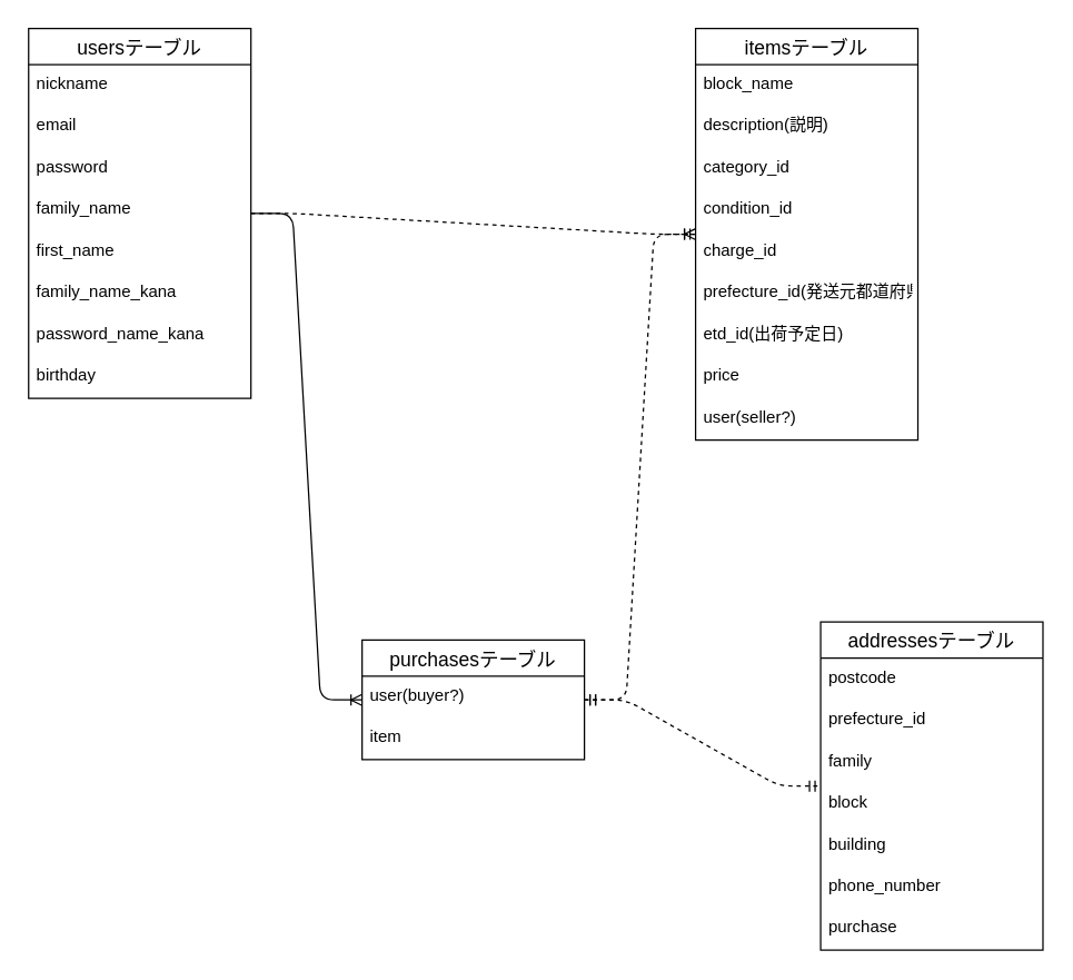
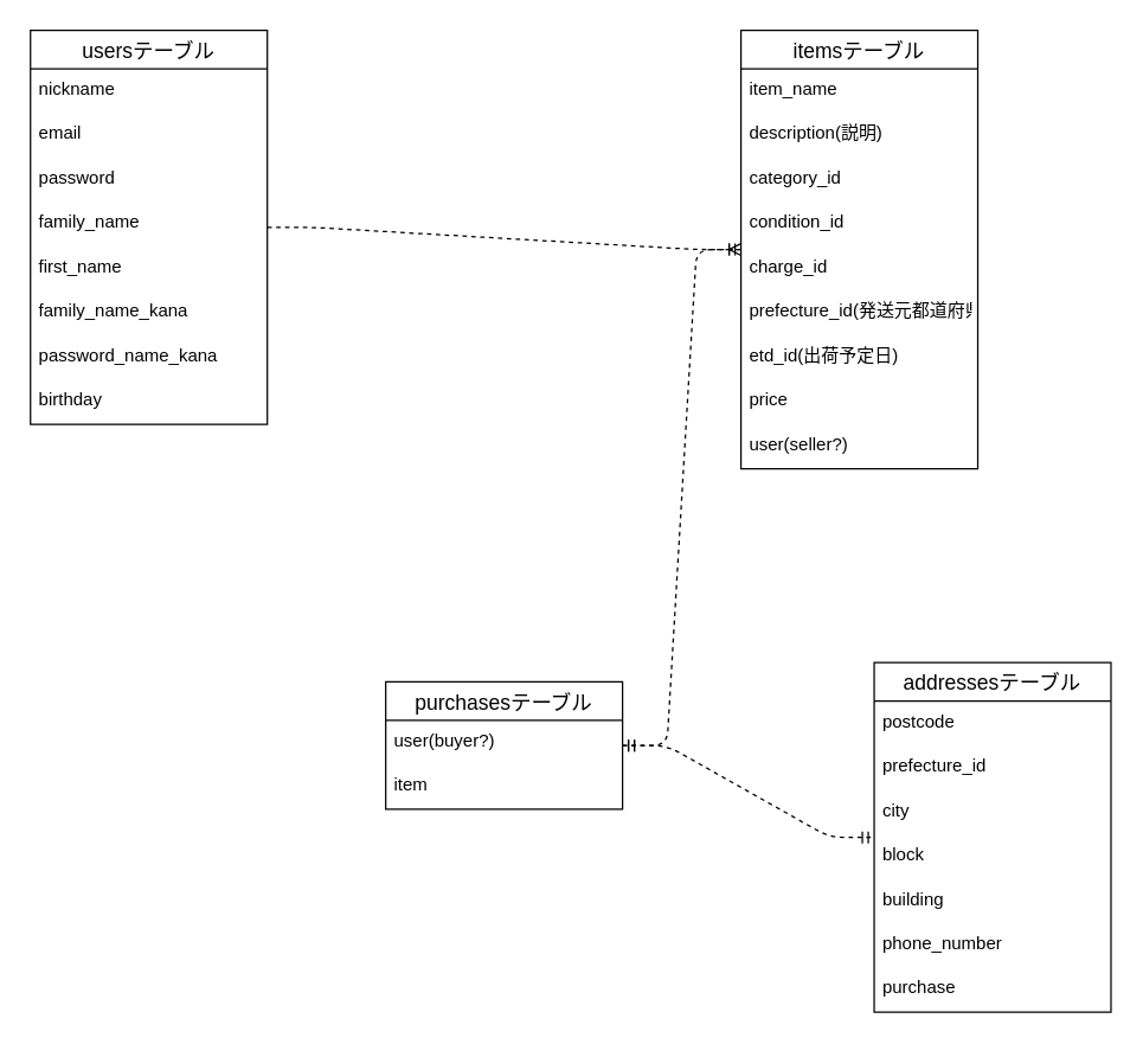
  <mxCell id="0" />
  <mxCell id="1" parent="0" />
  <mxCell id="2" value="usersテーブル" style="swimlane;fontStyle=0;childLayout=stackLayout;horizontal=1;startSize=26;horizontalStack=0;resizeParent=1;resizeParentMax=0;resizeLast=0;collapsible=1;marginBottom=0;align=center;fontSize=14;" vertex="1" parent="1"><mxGeometry x="20" y="20" width="160" height="266" as="geometry" /></mxCell>
  <mxCell id="3" value="nickname" style="text;strokeColor=none;fillColor=none;spacingLeft=4;spacingRight=4;overflow=hidden;rotatable=0;points=[[0,0.5],[1,0.5]];portConstraint=eastwest;fontSize=12;" vertex="1" parent="2"><mxGeometry y="26" width="160" height="30" as="geometry" /></mxCell>
  <mxCell id="4" value="email" style="text;strokeColor=none;fillColor=none;spacingLeft=4;spacingRight=4;overflow=hidden;rotatable=0;points=[[0,0.5],[1,0.5]];portConstraint=eastwest;fontSize=12;" vertex="1" parent="2"><mxGeometry y="56" width="160" height="30" as="geometry" /></mxCell>
  <mxCell id="5" value="password" style="text;strokeColor=none;fillColor=none;spacingLeft=4;spacingRight=4;overflow=hidden;rotatable=0;points=[[0,0.5],[1,0.5]];portConstraint=eastwest;fontSize=12;" vertex="1" parent="2"><mxGeometry y="86" width="160" height="30" as="geometry" /></mxCell>
  <mxCell id="6" value="family_name" style="text;strokeColor=none;fillColor=none;spacingLeft=4;spacingRight=4;overflow=hidden;rotatable=0;points=[[0,0.5],[1,0.5]];portConstraint=eastwest;fontSize=12;" vertex="1" parent="2"><mxGeometry y="116" width="160" height="30" as="geometry" /></mxCell>
  <mxCell id="7" value="first_name" style="text;strokeColor=none;fillColor=none;spacingLeft=4;spacingRight=4;overflow=hidden;rotatable=0;points=[[0,0.5],[1,0.5]];portConstraint=eastwest;fontSize=12;" vertex="1" parent="2"><mxGeometry y="146" width="160" height="30" as="geometry" /></mxCell>
  <mxCell id="8" value="family_name_kana" style="text;strokeColor=none;fillColor=none;spacingLeft=4;spacingRight=4;overflow=hidden;rotatable=0;points=[[0,0.5],[1,0.5]];portConstraint=eastwest;fontSize=12;" vertex="1" parent="2"><mxGeometry y="176" width="160" height="30" as="geometry" /></mxCell>
  <mxCell id="9" value="password_name_kana" style="text;strokeColor=none;fillColor=none;spacingLeft=4;spacingRight=4;overflow=hidden;rotatable=0;points=[[0,0.5],[1,0.5]];portConstraint=eastwest;fontSize=12;" vertex="1" parent="2"><mxGeometry y="206" width="160" height="30" as="geometry" /></mxCell>
  <mxCell id="10" value="birthday" style="text;strokeColor=none;fillColor=none;spacingLeft=4;spacingRight=4;overflow=hidden;rotatable=0;points=[[0,0.5],[1,0.5]];portConstraint=eastwest;fontSize=12;" vertex="1" parent="2"><mxGeometry y="236" width="160" height="30" as="geometry" /></mxCell>
  <mxCell id="11" value="itemsテーブル" style="swimlane;fontStyle=0;childLayout=stackLayout;horizontal=1;startSize=26;horizontalStack=0;resizeParent=1;resizeParentMax=0;resizeLast=0;collapsible=1;marginBottom=0;align=center;fontSize=14;" vertex="1" parent="1"><mxGeometry x="500" y="20" width="160" height="296" as="geometry" /></mxCell>
- <mxCell id="12" value="block_name" style="text;strokeColor=none;fillColor=none;spacingLeft=4;spacingRight=4;overflow=hidden;rotatable=0;points=[[0,0.5],[1,0.5]];portConstraint=eastwest;fontSize=12;" vertex="1" parent="11"><mxGeometry y="26" width="160" height="30" as="geometry" /></mxCell>
+ <mxCell id="12" value="item_name" style="text;strokeColor=none;fillColor=none;spacingLeft=4;spacingRight=4;overflow=hidden;rotatable=0;points=[[0,0.5],[1,0.5]];portConstraint=eastwest;fontSize=12;" vertex="1" parent="11"><mxGeometry y="26" width="160" height="30" as="geometry" /></mxCell>
  <mxCell id="13" value="description(説明)" style="text;strokeColor=none;fillColor=none;spacingLeft=4;spacingRight=4;overflow=hidden;rotatable=0;points=[[0,0.5],[1,0.5]];portConstraint=eastwest;fontSize=12;" vertex="1" parent="11"><mxGeometry y="56" width="160" height="30" as="geometry" /></mxCell>
  <mxCell id="14" value="category_id" style="text;strokeColor=none;fillColor=none;spacingLeft=4;spacingRight=4;overflow=hidden;rotatable=0;points=[[0,0.5],[1,0.5]];portConstraint=eastwest;fontSize=12;" vertex="1" parent="11"><mxGeometry y="86" width="160" height="30" as="geometry" /></mxCell>
  <mxCell id="15" value="condition_id" style="text;strokeColor=none;fillColor=none;spacingLeft=4;spacingRight=4;overflow=hidden;rotatable=0;points=[[0,0.5],[1,0.5]];portConstraint=eastwest;fontSize=12;" vertex="1" parent="11"><mxGeometry y="116" width="160" height="30" as="geometry" /></mxCell>
  <mxCell id="16" value="charge_id" style="text;strokeColor=none;fillColor=none;spacingLeft=4;spacingRight=4;overflow=hidden;rotatable=0;points=[[0,0.5],[1,0.5]];portConstraint=eastwest;fontSize=12;" vertex="1" parent="11"><mxGeometry y="146" width="160" height="30" as="geometry" /></mxCell>
  <mxCell id="17" value="prefecture_id(発送元都道府県)" style="text;strokeColor=none;fillColor=none;spacingLeft=4;spacingRight=4;overflow=hidden;rotatable=0;points=[[0,0.5],[1,0.5]];portConstraint=eastwest;fontSize=12;" vertex="1" parent="11"><mxGeometry y="176" width="160" height="30" as="geometry" /></mxCell>
  <mxCell id="18" value="etd_id(出荷予定日)" style="text;strokeColor=none;fillColor=none;spacingLeft=4;spacingRight=4;overflow=hidden;rotatable=0;points=[[0,0.5],[1,0.5]];portConstraint=eastwest;fontSize=12;" vertex="1" parent="11"><mxGeometry y="206" width="160" height="30" as="geometry" /></mxCell>
  <mxCell id="19" value="price" style="text;strokeColor=none;fillColor=none;spacingLeft=4;spacingRight=4;overflow=hidden;rotatable=0;points=[[0,0.5],[1,0.5]];portConstraint=eastwest;fontSize=12;" vertex="1" parent="11"><mxGeometry y="236" width="160" height="30" as="geometry" /></mxCell>
  <mxCell id="20" value="user(seller?)" style="text;strokeColor=none;fillColor=none;spacingLeft=4;spacingRight=4;overflow=hidden;rotatable=0;points=[[0,0.5],[1,0.5]];portConstraint=eastwest;fontSize=12;" vertex="1" parent="11"><mxGeometry y="266" width="160" height="30" as="geometry" /></mxCell>
  <mxCell id="21" value="purchasesテーブル" style="swimlane;fontStyle=0;childLayout=stackLayout;horizontal=1;startSize=26;horizontalStack=0;resizeParent=1;resizeParentMax=0;resizeLast=0;collapsible=1;marginBottom=0;align=center;fontSize=14;" vertex="1" parent="1"><mxGeometry x="260" y="460" width="160" height="86" as="geometry" /></mxCell>
  <mxCell id="22" value="user(buyer?)" style="text;strokeColor=none;fillColor=none;spacingLeft=4;spacingRight=4;overflow=hidden;rotatable=0;points=[[0,0.5],[1,0.5]];portConstraint=eastwest;fontSize=12;" vertex="1" parent="21"><mxGeometry y="26" width="160" height="30" as="geometry" /></mxCell>
  <mxCell id="23" value="item" style="text;strokeColor=none;fillColor=none;spacingLeft=4;spacingRight=4;overflow=hidden;rotatable=0;points=[[0,0.5],[1,0.5]];portConstraint=eastwest;fontSize=12;" vertex="1" parent="21"><mxGeometry y="56" width="160" height="30" as="geometry" /></mxCell>
  <mxCell id="24" value="addressesテーブル" style="swimlane;fontStyle=0;childLayout=stackLayout;horizontal=1;startSize=26;horizontalStack=0;resizeParent=1;resizeParentMax=0;resizeLast=0;collapsible=1;marginBottom=0;align=center;fontSize=14;" vertex="1" parent="1"><mxGeometry x="590" y="447" width="160" height="236" as="geometry" /></mxCell>
  <mxCell id="25" value="postcode" style="text;strokeColor=none;fillColor=none;spacingLeft=4;spacingRight=4;overflow=hidden;rotatable=0;points=[[0,0.5],[1,0.5]];portConstraint=eastwest;fontSize=12;" vertex="1" parent="24"><mxGeometry y="26" width="160" height="30" as="geometry" /></mxCell>
  <mxCell id="26" value="prefecture_id" style="text;strokeColor=none;fillColor=none;spacingLeft=4;spacingRight=4;overflow=hidden;rotatable=0;points=[[0,0.5],[1,0.5]];portConstraint=eastwest;fontSize=12;" vertex="1" parent="24"><mxGeometry y="56" width="160" height="30" as="geometry" /></mxCell>
- <mxCell id="27" value="family" style="text;strokeColor=none;fillColor=none;spacingLeft=4;spacingRight=4;overflow=hidden;rotatable=0;points=[[0,0.5],[1,0.5]];portConstraint=eastwest;fontSize=12;" vertex="1" parent="24"><mxGeometry y="86" width="160" height="30" as="geometry" /></mxCell>
+ <mxCell id="27" value="city" style="text;strokeColor=none;fillColor=none;spacingLeft=4;spacingRight=4;overflow=hidden;rotatable=0;points=[[0,0.5],[1,0.5]];portConstraint=eastwest;fontSize=12;" vertex="1" parent="24"><mxGeometry y="86" width="160" height="30" as="geometry" /></mxCell>
  <mxCell id="28" value="block" style="text;strokeColor=none;fillColor=none;spacingLeft=4;spacingRight=4;overflow=hidden;rotatable=0;points=[[0,0.5],[1,0.5]];portConstraint=eastwest;fontSize=12;" vertex="1" parent="24"><mxGeometry y="116" width="160" height="30" as="geometry" /></mxCell>
  <mxCell id="29" value="building" style="text;strokeColor=none;fillColor=none;spacingLeft=4;spacingRight=4;overflow=hidden;rotatable=0;points=[[0,0.5],[1,0.5]];portConstraint=eastwest;fontSize=12;" vertex="1" parent="24"><mxGeometry y="146" width="160" height="30" as="geometry" /></mxCell>
  <mxCell id="30" value="phone_number" style="text;strokeColor=none;fillColor=none;spacingLeft=4;spacingRight=4;overflow=hidden;rotatable=0;points=[[0,0.5],[1,0.5]];portConstraint=eastwest;fontSize=12;" vertex="1" parent="24"><mxGeometry y="176" width="160" height="30" as="geometry" /></mxCell>
  <mxCell id="31" value="purchase" style="text;strokeColor=none;fillColor=none;spacingLeft=4;spacingRight=4;overflow=hidden;rotatable=0;points=[[0,0.5],[1,0.5]];portConstraint=eastwest;fontSize=12;" vertex="1" parent="24"><mxGeometry y="206" width="160" height="30" as="geometry" /></mxCell>
  <mxCell id="32" value="" style="edgeStyle=entityRelationEdgeStyle;fontSize=12;html=1;endArrow=ERmandOne;startArrow=ERmandOne;dashed=1;" edge="1" parent="1" source="21" target="24"><mxGeometry width="100" height="100" relative="1" as="geometry"><mxPoint x="190" y="403" as="sourcePoint" /><mxPoint x="500" y="407" as="targetPoint" /></mxGeometry></mxCell>
  <mxCell id="33" value="" style="edgeStyle=entityRelationEdgeStyle;fontSize=12;html=1;endArrow=ERmandOne;startArrow=ERmandOne;dashed=1;" edge="1" parent="1" source="21" target="11"><mxGeometry width="100" height="100" relative="1" as="geometry"><mxPoint x="190" y="400" as="sourcePoint" /><mxPoint x="500" y="50" as="targetPoint" /></mxGeometry></mxCell>
  <mxCell id="34" value="" style="edgeStyle=entityRelationEdgeStyle;fontSize=12;html=1;endArrow=ERoneToMany;dashed=1;" edge="1" parent="1" source="2" target="11"><mxGeometry width="100" height="100" relative="1" as="geometry"><mxPoint x="180" y="40" as="sourcePoint" /><mxPoint x="490" y="280" as="targetPoint" /></mxGeometry></mxCell>
- <mxCell id="35" value="" style="edgeStyle=entityRelationEdgeStyle;fontSize=12;html=1;endArrow=ERoneToMany;" edge="1" parent="1" source="2" target="21"><mxGeometry width="100" height="100" relative="1" as="geometry"><mxPoint x="390" y="380" as="sourcePoint" /><mxPoint x="490" y="280" as="targetPoint" /></mxGeometry></mxCell>
